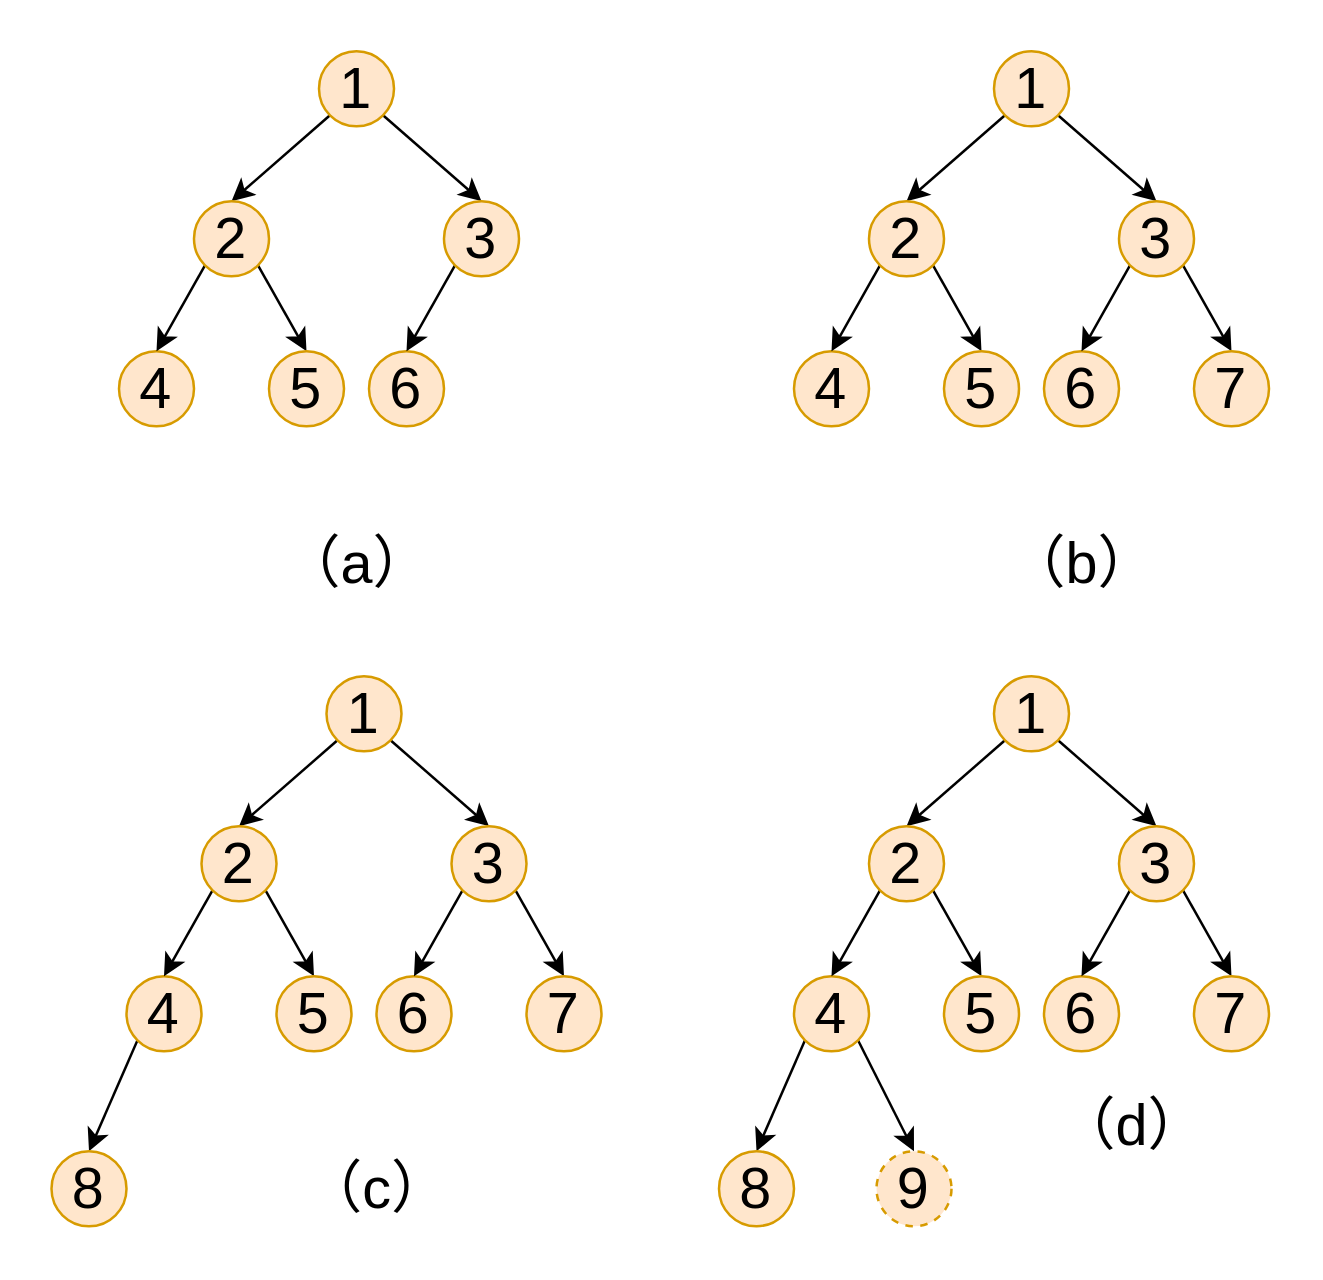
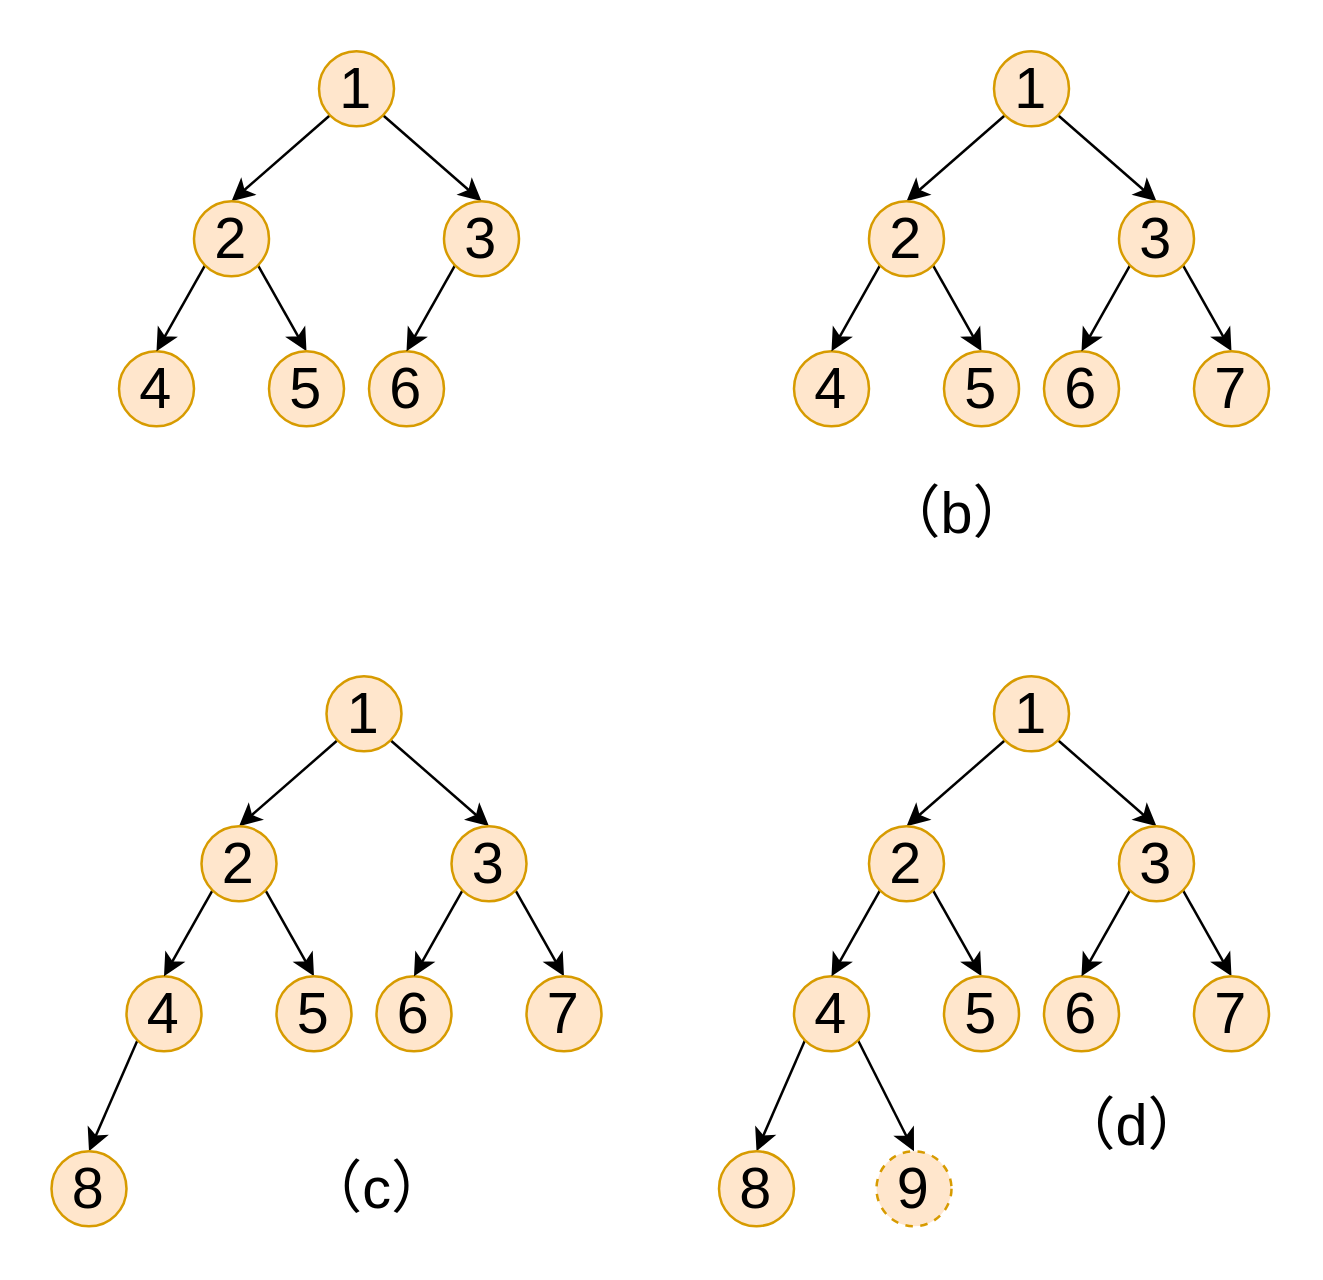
  <mxCell id="0" />
  <mxCell id="1" parent="0" />
  <mxCell id="2" style="rounded=0;orthogonalLoop=1;jettySize=auto;html=1;exitX=0;exitY=1;exitDx=0;exitDy=0;entryX=0.5;entryY=0;entryDx=0;entryDy=0;" edge="1" parent="1" source="4" target="9"><mxGeometry relative="1" as="geometry"><mxPoint x="117" y="90" as="targetPoint" /></mxGeometry></mxCell>
  <mxCell id="3" style="edgeStyle=none;rounded=0;orthogonalLoop=1;jettySize=auto;html=1;exitX=1;exitY=1;exitDx=0;exitDy=0;entryX=0.5;entryY=0;entryDx=0;entryDy=0;" edge="1" parent="1" source="4" target="11"><mxGeometry relative="1" as="geometry" /></mxCell>
  <mxCell id="4" value="1" style="ellipse;whiteSpace=wrap;html=1;aspect=fixed;fontSize=23;fontStyle=0;fillColor=#ffe6cc;strokeColor=#d79b00;" vertex="1" parent="1"><mxGeometry x="127" y="20" width="30" height="30" as="geometry" /></mxCell>
  <mxCell id="5" value="4" style="ellipse;whiteSpace=wrap;html=1;aspect=fixed;fontSize=23;fontStyle=0;fillColor=#ffe6cc;strokeColor=#d79b00;" vertex="1" parent="1"><mxGeometry x="47" y="140" width="30" height="30" as="geometry" /></mxCell>
  <mxCell id="6" value="6" style="ellipse;whiteSpace=wrap;html=1;aspect=fixed;fontSize=23;fontStyle=0;fillColor=#ffe6cc;strokeColor=#d79b00;" vertex="1" parent="1"><mxGeometry x="147" y="140" width="30" height="30" as="geometry" /></mxCell>
  <mxCell id="7" style="edgeStyle=none;rounded=0;orthogonalLoop=1;jettySize=auto;html=1;exitX=0;exitY=1;exitDx=0;exitDy=0;entryX=0.5;entryY=0;entryDx=0;entryDy=0;" edge="1" parent="1" source="9" target="5"><mxGeometry relative="1" as="geometry" /></mxCell>
  <mxCell id="8" style="edgeStyle=none;rounded=0;orthogonalLoop=1;jettySize=auto;html=1;exitX=1;exitY=1;exitDx=0;exitDy=0;entryX=0.5;entryY=0;entryDx=0;entryDy=0;" edge="1" parent="1" source="9" target="12"><mxGeometry relative="1" as="geometry" /></mxCell>
  <mxCell id="9" value="2" style="ellipse;whiteSpace=wrap;html=1;aspect=fixed;fontSize=23;fontStyle=0;fillColor=#ffe6cc;strokeColor=#d79b00;" vertex="1" parent="1"><mxGeometry x="77" y="80" width="30" height="30" as="geometry" /></mxCell>
  <mxCell id="10" style="edgeStyle=none;rounded=0;orthogonalLoop=1;jettySize=auto;html=1;exitX=0;exitY=1;exitDx=0;exitDy=0;entryX=0.5;entryY=0;entryDx=0;entryDy=0;" edge="1" parent="1" source="11" target="6"><mxGeometry relative="1" as="geometry" /></mxCell>
  <mxCell id="11" value="3" style="ellipse;whiteSpace=wrap;html=1;aspect=fixed;fontSize=23;fontStyle=0;fillColor=#ffe6cc;strokeColor=#d79b00;" vertex="1" parent="1"><mxGeometry x="177" y="80" width="30" height="30" as="geometry" /></mxCell>
  <mxCell id="12" value="5" style="ellipse;whiteSpace=wrap;html=1;aspect=fixed;fontSize=23;fontStyle=0;fillColor=#ffe6cc;strokeColor=#d79b00;" vertex="1" parent="1"><mxGeometry x="107" y="140" width="30" height="30" as="geometry" /></mxCell>
  <mxCell id="13" style="rounded=0;orthogonalLoop=1;jettySize=auto;html=1;exitX=0;exitY=1;exitDx=0;exitDy=0;entryX=0.5;entryY=0;entryDx=0;entryDy=0;" edge="1" parent="1" source="15" target="21"><mxGeometry relative="1" as="geometry"><mxPoint x="120" y="340" as="targetPoint" /></mxGeometry></mxCell>
  <mxCell id="14" style="edgeStyle=none;rounded=0;orthogonalLoop=1;jettySize=auto;html=1;exitX=1;exitY=1;exitDx=0;exitDy=0;entryX=0.5;entryY=0;entryDx=0;entryDy=0;" edge="1" parent="1" source="15" target="24"><mxGeometry relative="1" as="geometry" /></mxCell>
  <mxCell id="15" value="1" style="ellipse;whiteSpace=wrap;html=1;aspect=fixed;fontSize=23;fontStyle=0;fillColor=#ffe6cc;strokeColor=#d79b00;" vertex="1" parent="1"><mxGeometry x="130" y="270" width="30" height="30" as="geometry" /></mxCell>
  <mxCell id="16" style="edgeStyle=none;rounded=0;orthogonalLoop=1;jettySize=auto;html=1;exitX=0;exitY=1;exitDx=0;exitDy=0;entryX=0.5;entryY=0;entryDx=0;entryDy=0;fontSize=23;" edge="1" parent="1" source="17" target="27"><mxGeometry relative="1" as="geometry" /></mxCell>
  <mxCell id="17" value="4" style="ellipse;whiteSpace=wrap;html=1;aspect=fixed;fontSize=23;fontStyle=0;fillColor=#ffe6cc;strokeColor=#d79b00;" vertex="1" parent="1"><mxGeometry x="50" y="390" width="30" height="30" as="geometry" /></mxCell>
  <mxCell id="18" value="6" style="ellipse;whiteSpace=wrap;html=1;aspect=fixed;fontSize=23;fontStyle=0;fillColor=#ffe6cc;strokeColor=#d79b00;" vertex="1" parent="1"><mxGeometry x="150" y="390" width="30" height="30" as="geometry" /></mxCell>
  <mxCell id="19" style="edgeStyle=none;rounded=0;orthogonalLoop=1;jettySize=auto;html=1;exitX=0;exitY=1;exitDx=0;exitDy=0;entryX=0.5;entryY=0;entryDx=0;entryDy=0;" edge="1" parent="1" source="21" target="17"><mxGeometry relative="1" as="geometry" /></mxCell>
  <mxCell id="20" style="edgeStyle=none;rounded=0;orthogonalLoop=1;jettySize=auto;html=1;exitX=1;exitY=1;exitDx=0;exitDy=0;entryX=0.5;entryY=0;entryDx=0;entryDy=0;" edge="1" parent="1" source="21" target="25"><mxGeometry relative="1" as="geometry" /></mxCell>
  <mxCell id="21" value="2" style="ellipse;whiteSpace=wrap;html=1;aspect=fixed;fontSize=23;fontStyle=0;fillColor=#ffe6cc;strokeColor=#d79b00;" vertex="1" parent="1"><mxGeometry x="80" y="330" width="30" height="30" as="geometry" /></mxCell>
  <mxCell id="22" style="edgeStyle=none;rounded=0;orthogonalLoop=1;jettySize=auto;html=1;exitX=0;exitY=1;exitDx=0;exitDy=0;entryX=0.5;entryY=0;entryDx=0;entryDy=0;" edge="1" parent="1" source="24" target="18"><mxGeometry relative="1" as="geometry" /></mxCell>
  <mxCell id="23" style="edgeStyle=none;rounded=0;orthogonalLoop=1;jettySize=auto;html=1;exitX=1;exitY=1;exitDx=0;exitDy=0;entryX=0.5;entryY=0;entryDx=0;entryDy=0;fontSize=23;" edge="1" parent="1" source="24" target="26"><mxGeometry relative="1" as="geometry" /></mxCell>
  <mxCell id="24" value="3" style="ellipse;whiteSpace=wrap;html=1;aspect=fixed;fontSize=23;fontStyle=0;fillColor=#ffe6cc;strokeColor=#d79b00;" vertex="1" parent="1"><mxGeometry x="180" y="330" width="30" height="30" as="geometry" /></mxCell>
  <mxCell id="25" value="5" style="ellipse;whiteSpace=wrap;html=1;aspect=fixed;fontSize=23;fontStyle=0;fillColor=#ffe6cc;strokeColor=#d79b00;" vertex="1" parent="1"><mxGeometry x="110" y="390" width="30" height="30" as="geometry" /></mxCell>
  <mxCell id="26" value="7" style="ellipse;whiteSpace=wrap;html=1;aspect=fixed;fontSize=23;fontStyle=0;fillColor=#ffe6cc;strokeColor=#d79b00;" vertex="1" parent="1"><mxGeometry x="210" y="390" width="30" height="30" as="geometry" /></mxCell>
  <mxCell id="27" value="8" style="ellipse;whiteSpace=wrap;html=1;aspect=fixed;fontSize=23;fontStyle=0;fillColor=#ffe6cc;strokeColor=#d79b00;" vertex="1" parent="1"><mxGeometry x="20" y="460" width="30" height="30" as="geometry" /></mxCell>
  <mxCell id="28" value="（c）" style="text;html=1;resizable=0;autosize=1;align=center;verticalAlign=middle;points=[];fillColor=none;strokeColor=none;rounded=0;fontSize=23;" vertex="1" parent="1"><mxGeometry x="115" y="460" width="70" height="30" as="geometry" /></mxCell>
- <mxCell id="29" value="（a）" style="text;html=1;resizable=0;autosize=1;align=center;verticalAlign=middle;points=[];fillColor=none;strokeColor=none;rounded=0;fontSize=23;" vertex="1" parent="1"><mxGeometry x="107" y="210" width="70" height="30" as="geometry" /></mxCell>
  <mxCell id="30" style="rounded=0;orthogonalLoop=1;jettySize=auto;html=1;exitX=0;exitY=1;exitDx=0;exitDy=0;entryX=0.5;entryY=0;entryDx=0;entryDy=0;" edge="1" parent="1" source="32" target="37"><mxGeometry relative="1" as="geometry"><mxPoint x="387" y="90" as="targetPoint" /></mxGeometry></mxCell>
  <mxCell id="31" style="edgeStyle=none;rounded=0;orthogonalLoop=1;jettySize=auto;html=1;exitX=1;exitY=1;exitDx=0;exitDy=0;entryX=0.5;entryY=0;entryDx=0;entryDy=0;" edge="1" parent="1" source="32" target="40"><mxGeometry relative="1" as="geometry" /></mxCell>
  <mxCell id="32" value="1" style="ellipse;whiteSpace=wrap;html=1;aspect=fixed;fontSize=23;fontStyle=0;fillColor=#ffe6cc;strokeColor=#d79b00;" vertex="1" parent="1"><mxGeometry x="397" y="20" width="30" height="30" as="geometry" /></mxCell>
  <mxCell id="33" value="4" style="ellipse;whiteSpace=wrap;html=1;aspect=fixed;fontSize=23;fontStyle=0;fillColor=#ffe6cc;strokeColor=#d79b00;" vertex="1" parent="1"><mxGeometry x="317" y="140" width="30" height="30" as="geometry" /></mxCell>
  <mxCell id="34" value="6" style="ellipse;whiteSpace=wrap;html=1;aspect=fixed;fontSize=23;fontStyle=0;fillColor=#ffe6cc;strokeColor=#d79b00;" vertex="1" parent="1"><mxGeometry x="417" y="140" width="30" height="30" as="geometry" /></mxCell>
  <mxCell id="35" style="edgeStyle=none;rounded=0;orthogonalLoop=1;jettySize=auto;html=1;exitX=0;exitY=1;exitDx=0;exitDy=0;entryX=0.5;entryY=0;entryDx=0;entryDy=0;" edge="1" parent="1" source="37" target="33"><mxGeometry relative="1" as="geometry" /></mxCell>
  <mxCell id="36" style="edgeStyle=none;rounded=0;orthogonalLoop=1;jettySize=auto;html=1;exitX=1;exitY=1;exitDx=0;exitDy=0;entryX=0.5;entryY=0;entryDx=0;entryDy=0;" edge="1" parent="1" source="37" target="41"><mxGeometry relative="1" as="geometry" /></mxCell>
  <mxCell id="37" value="2" style="ellipse;whiteSpace=wrap;html=1;aspect=fixed;fontSize=23;fontStyle=0;fillColor=#ffe6cc;strokeColor=#d79b00;" vertex="1" parent="1"><mxGeometry x="347" y="80" width="30" height="30" as="geometry" /></mxCell>
  <mxCell id="38" style="edgeStyle=none;rounded=0;orthogonalLoop=1;jettySize=auto;html=1;exitX=0;exitY=1;exitDx=0;exitDy=0;entryX=0.5;entryY=0;entryDx=0;entryDy=0;" edge="1" parent="1" source="40" target="34"><mxGeometry relative="1" as="geometry" /></mxCell>
  <mxCell id="39" style="edgeStyle=none;rounded=0;orthogonalLoop=1;jettySize=auto;html=1;exitX=1;exitY=1;exitDx=0;exitDy=0;entryX=0.5;entryY=0;entryDx=0;entryDy=0;fontSize=23;" edge="1" parent="1" source="40" target="42"><mxGeometry relative="1" as="geometry" /></mxCell>
  <mxCell id="40" value="3" style="ellipse;whiteSpace=wrap;html=1;aspect=fixed;fontSize=23;fontStyle=0;fillColor=#ffe6cc;strokeColor=#d79b00;" vertex="1" parent="1"><mxGeometry x="447" y="80" width="30" height="30" as="geometry" /></mxCell>
  <mxCell id="41" value="5" style="ellipse;whiteSpace=wrap;html=1;aspect=fixed;fontSize=23;fontStyle=0;fillColor=#ffe6cc;strokeColor=#d79b00;" vertex="1" parent="1"><mxGeometry x="377" y="140" width="30" height="30" as="geometry" /></mxCell>
  <mxCell id="42" value="7" style="ellipse;whiteSpace=wrap;html=1;aspect=fixed;fontSize=23;fontStyle=0;fillColor=#ffe6cc;strokeColor=#d79b00;" vertex="1" parent="1"><mxGeometry x="477" y="140" width="30" height="30" as="geometry" /></mxCell>
- <mxCell id="43" value="（b）" style="text;html=1;resizable=0;autosize=1;align=center;verticalAlign=middle;points=[];fillColor=none;strokeColor=none;rounded=0;fontSize=23;" vertex="1" parent="1"><mxGeometry x="397" y="210" width="70" height="30" as="geometry" /></mxCell>
+ <mxCell id="43" value="（b）" style="text;html=1;resizable=0;autosize=1;align=center;verticalAlign=middle;points=[];fillColor=none;strokeColor=none;rounded=0;fontSize=23;" vertex="1" parent="1"><mxGeometry x="347" y="190" width="70" height="30" as="geometry" /></mxCell>
  <mxCell id="44" style="rounded=0;orthogonalLoop=1;jettySize=auto;html=1;exitX=0;exitY=1;exitDx=0;exitDy=0;entryX=0.5;entryY=0;entryDx=0;entryDy=0;" edge="1" parent="1" source="46" target="53"><mxGeometry relative="1" as="geometry"><mxPoint x="387" y="340" as="targetPoint" /></mxGeometry></mxCell>
  <mxCell id="45" style="edgeStyle=none;rounded=0;orthogonalLoop=1;jettySize=auto;html=1;exitX=1;exitY=1;exitDx=0;exitDy=0;entryX=0.5;entryY=0;entryDx=0;entryDy=0;" edge="1" parent="1" source="46" target="56"><mxGeometry relative="1" as="geometry" /></mxCell>
  <mxCell id="46" value="1" style="ellipse;whiteSpace=wrap;html=1;aspect=fixed;fontSize=23;fontStyle=0;fillColor=#ffe6cc;strokeColor=#d79b00;" vertex="1" parent="1"><mxGeometry x="397" y="270" width="30" height="30" as="geometry" /></mxCell>
  <mxCell id="47" style="edgeStyle=none;rounded=0;orthogonalLoop=1;jettySize=auto;html=1;exitX=0;exitY=1;exitDx=0;exitDy=0;entryX=0.5;entryY=0;entryDx=0;entryDy=0;fontSize=23;" edge="1" parent="1" source="49" target="59"><mxGeometry relative="1" as="geometry" /></mxCell>
  <mxCell id="48" style="edgeStyle=none;rounded=0;orthogonalLoop=1;jettySize=auto;html=1;exitX=1;exitY=1;exitDx=0;exitDy=0;entryX=0.5;entryY=0;entryDx=0;entryDy=0;" edge="1" parent="1" source="49" target="61"><mxGeometry relative="1" as="geometry" /></mxCell>
  <mxCell id="49" value="4" style="ellipse;whiteSpace=wrap;html=1;aspect=fixed;fontSize=23;fontStyle=0;fillColor=#ffe6cc;strokeColor=#d79b00;" vertex="1" parent="1"><mxGeometry x="317" y="390" width="30" height="30" as="geometry" /></mxCell>
  <mxCell id="50" value="6" style="ellipse;whiteSpace=wrap;html=1;aspect=fixed;fontSize=23;fontStyle=0;fillColor=#ffe6cc;strokeColor=#d79b00;" vertex="1" parent="1"><mxGeometry x="417" y="390" width="30" height="30" as="geometry" /></mxCell>
  <mxCell id="51" style="edgeStyle=none;rounded=0;orthogonalLoop=1;jettySize=auto;html=1;exitX=0;exitY=1;exitDx=0;exitDy=0;entryX=0.5;entryY=0;entryDx=0;entryDy=0;" edge="1" parent="1" source="53" target="49"><mxGeometry relative="1" as="geometry" /></mxCell>
  <mxCell id="52" style="edgeStyle=none;rounded=0;orthogonalLoop=1;jettySize=auto;html=1;exitX=1;exitY=1;exitDx=0;exitDy=0;entryX=0.5;entryY=0;entryDx=0;entryDy=0;" edge="1" parent="1" source="53" target="57"><mxGeometry relative="1" as="geometry" /></mxCell>
  <mxCell id="53" value="2" style="ellipse;whiteSpace=wrap;html=1;aspect=fixed;fontSize=23;fontStyle=0;fillColor=#ffe6cc;strokeColor=#d79b00;" vertex="1" parent="1"><mxGeometry x="347" y="330" width="30" height="30" as="geometry" /></mxCell>
  <mxCell id="54" style="edgeStyle=none;rounded=0;orthogonalLoop=1;jettySize=auto;html=1;exitX=0;exitY=1;exitDx=0;exitDy=0;entryX=0.5;entryY=0;entryDx=0;entryDy=0;" edge="1" parent="1" source="56" target="50"><mxGeometry relative="1" as="geometry" /></mxCell>
  <mxCell id="55" style="edgeStyle=none;rounded=0;orthogonalLoop=1;jettySize=auto;html=1;exitX=1;exitY=1;exitDx=0;exitDy=0;entryX=0.5;entryY=0;entryDx=0;entryDy=0;fontSize=23;" edge="1" parent="1" source="56" target="58"><mxGeometry relative="1" as="geometry" /></mxCell>
  <mxCell id="56" value="3" style="ellipse;whiteSpace=wrap;html=1;aspect=fixed;fontSize=23;fontStyle=0;fillColor=#ffe6cc;strokeColor=#d79b00;" vertex="1" parent="1"><mxGeometry x="447" y="330" width="30" height="30" as="geometry" /></mxCell>
  <mxCell id="57" value="5" style="ellipse;whiteSpace=wrap;html=1;aspect=fixed;fontSize=23;fontStyle=0;fillColor=#ffe6cc;strokeColor=#d79b00;" vertex="1" parent="1"><mxGeometry x="377" y="390" width="30" height="30" as="geometry" /></mxCell>
  <mxCell id="58" value="7" style="ellipse;whiteSpace=wrap;html=1;aspect=fixed;fontSize=23;fontStyle=0;fillColor=#ffe6cc;strokeColor=#d79b00;" vertex="1" parent="1"><mxGeometry x="477" y="390" width="30" height="30" as="geometry" /></mxCell>
  <mxCell id="59" value="8" style="ellipse;whiteSpace=wrap;html=1;aspect=fixed;fontSize=23;fontStyle=0;fillColor=#ffe6cc;strokeColor=#d79b00;" vertex="1" parent="1"><mxGeometry x="287" y="460" width="30" height="30" as="geometry" /></mxCell>
  <mxCell id="60" value="（d）" style="text;html=1;resizable=0;autosize=1;align=center;verticalAlign=middle;points=[];fillColor=none;strokeColor=none;rounded=0;fontSize=23;" vertex="1" parent="1"><mxGeometry x="417" y="435" width="70" height="30" as="geometry" /></mxCell>
  <mxCell id="61" value="9" style="ellipse;whiteSpace=wrap;html=1;aspect=fixed;fontSize=23;fontStyle=0;fillColor=#ffe6cc;strokeColor=#d79b00;dashed=1;" vertex="1" parent="1"><mxGeometry x="350" y="460" width="30" height="30" as="geometry" /></mxCell>
